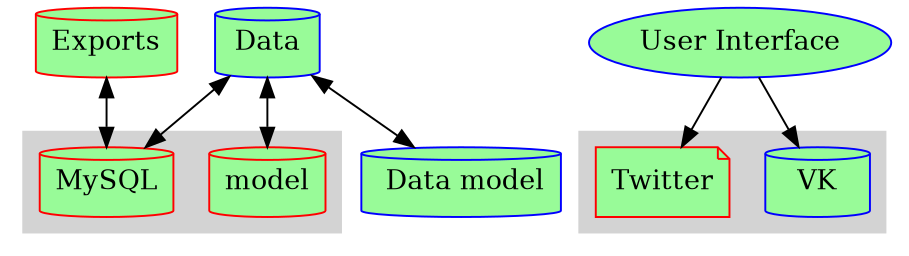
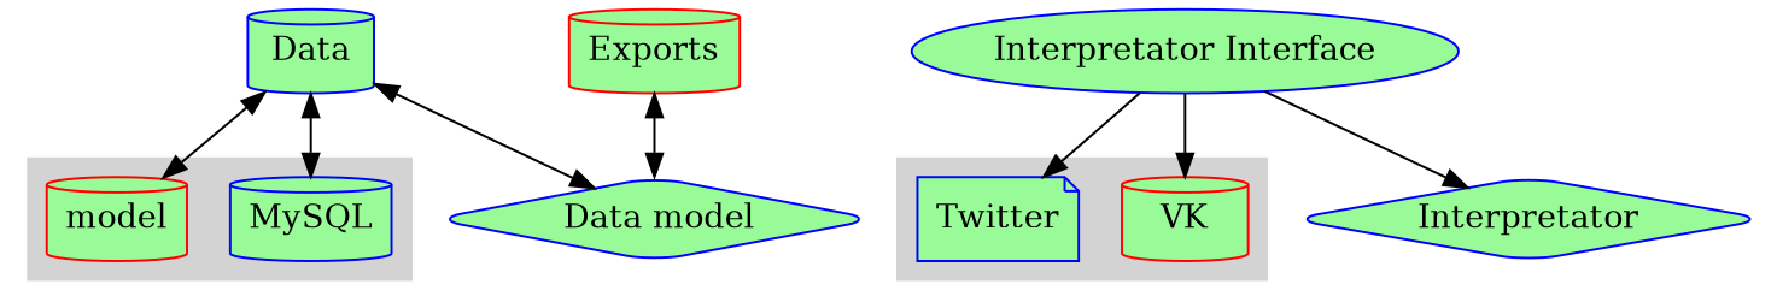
  digraph {
    node [color=blue fillcolor=palegreen shape=cylinder style=filled]
    edge [dir=both]
-   n1 [color=red label=MySQL]
+   n1 [label=MySQL]
    n2 [color=red label=model]
-   n3 [label=VK]
-   n4 [color=red label=Twitter shape=note]
-   n6 [label=" Data model" style="filled,rounded"]
+   n3 [color=red label=VK]
+   n4 [label=Twitter shape=note]
+   n5 [label=Interpretator shape=diamond style="filled, rounded"]
+   n6 [label=" Data model" shape=diamond style="filled,rounded"]
    n7 [label=Data style="filled,rounded"]
    n8 [color=red label=Exports style="filled,rounded"]
-   n9 [label="User Interface" shape=ellipse style="filled,rounded"]
+   n9 [label="Interpretator Interface" shape=ellipse style="filled,rounded"]
    subgraph cluster_1 {
      color=lightgrey
      style=filled
      n1
      n2
    }
    subgraph cluster_2 {
      color=lightgrey
      style=filled
      n3
      n4
    }
    n7 -> n1
    n7 -> n2
    n7 -> n6
-   n8 -> n1
+   n8 -> n6
    n9 -> n3 [dir=""]
    n9 -> n4 [dir=""]
+   n9 -> n5 [dir=""]
  }
